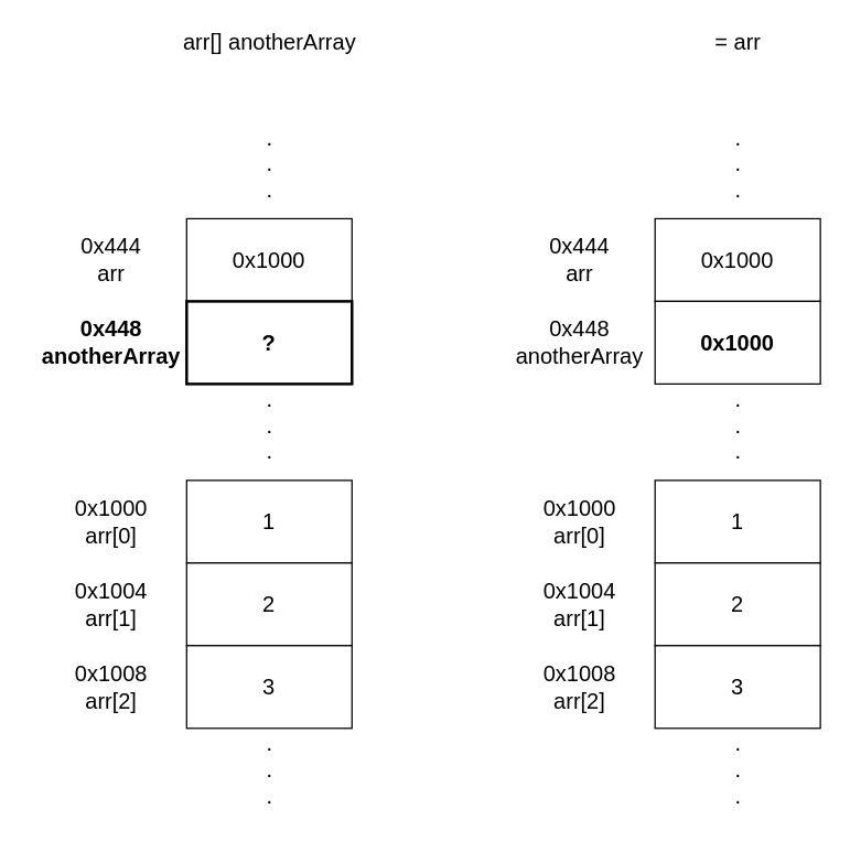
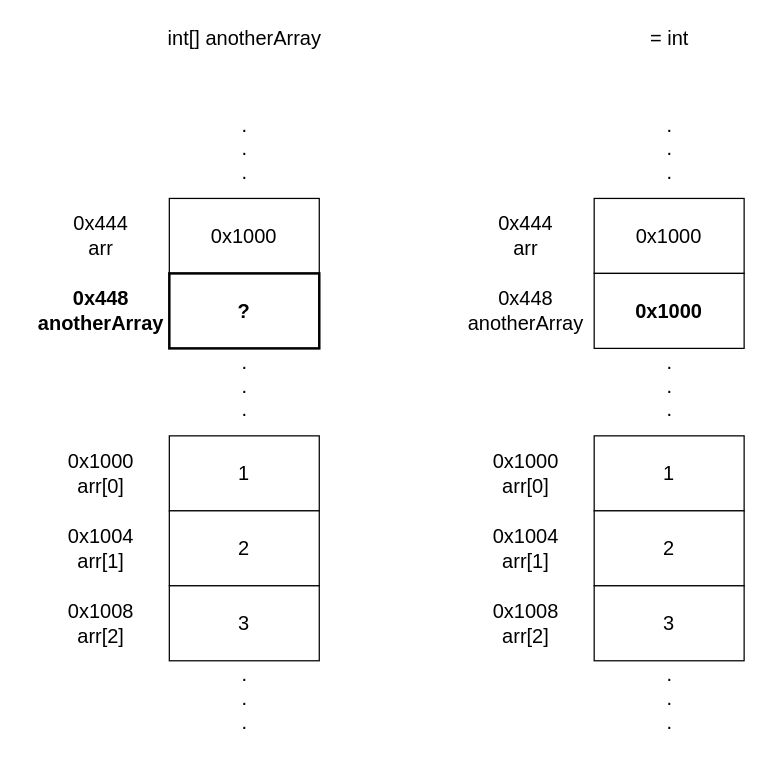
  <mxCell id="0" />
  <mxCell id="1" parent="0" />
  <mxCell id="2" value="0x1000" style="rounded=0;whiteSpace=wrap;html=1;fontSize=16;" parent="1" vertex="1"><mxGeometry x="135" y="158" width="120" height="60" as="geometry" /></mxCell>
  <mxCell id="3" value="0x444&lt;br&gt;arr" style="text;html=1;align=center;verticalAlign=middle;resizable=0;points=[];autosize=1;fontSize=16;" parent="1" vertex="1"><mxGeometry x="50" y="168" width="60" height="40" as="geometry" /></mxCell>
  <mxCell id="4" value=".&lt;br&gt;.&lt;br&gt;." style="text;html=1;align=center;verticalAlign=middle;resizable=0;points=[];autosize=1;fontSize=16;" parent="1" vertex="1"><mxGeometry x="185" y="278" width="20" height="60" as="geometry" /></mxCell>
  <mxCell id="5" value="1" style="rounded=0;whiteSpace=wrap;html=1;fontSize=16;" parent="1" vertex="1"><mxGeometry x="135" y="348" width="120" height="60" as="geometry" /></mxCell>
  <mxCell id="6" value="0x1000&lt;br&gt;arr[0]" style="text;html=1;align=center;verticalAlign=middle;resizable=0;points=[];autosize=1;fontSize=16;" parent="1" vertex="1"><mxGeometry x="45" y="358" width="70" height="40" as="geometry" /></mxCell>
  <mxCell id="7" value="2" style="rounded=0;whiteSpace=wrap;html=1;fontSize=16;" parent="1" vertex="1"><mxGeometry x="135" y="408" width="120" height="60" as="geometry" /></mxCell>
  <mxCell id="8" value="0x1004&lt;br&gt;arr[1]" style="text;html=1;align=center;verticalAlign=middle;resizable=0;points=[];autosize=1;fontSize=16;" parent="1" vertex="1"><mxGeometry x="45" y="418" width="70" height="40" as="geometry" /></mxCell>
  <mxCell id="9" value="0x1008&lt;br&gt;arr[2]" style="text;html=1;align=center;verticalAlign=middle;resizable=0;points=[];autosize=1;fontSize=16;" parent="1" vertex="1"><mxGeometry x="45" y="478" width="70" height="40" as="geometry" /></mxCell>
  <mxCell id="10" value="3" style="rounded=0;whiteSpace=wrap;html=1;fontSize=16;" parent="1" vertex="1"><mxGeometry x="135" y="468" width="120" height="60" as="geometry" /></mxCell>
  <mxCell id="11" value=".&lt;br&gt;.&lt;br&gt;." style="text;html=1;align=center;verticalAlign=middle;resizable=0;points=[];autosize=1;fontSize=16;" parent="1" vertex="1"><mxGeometry x="185" y="88" width="20" height="60" as="geometry" /></mxCell>
  <mxCell id="12" value=".&lt;br&gt;.&lt;br&gt;." style="text;html=1;align=center;verticalAlign=middle;resizable=0;points=[];autosize=1;fontSize=16;" parent="1" vertex="1"><mxGeometry x="185" y="528" width="20" height="60" as="geometry" /></mxCell>
  <mxCell id="13" value="?" style="rounded=0;whiteSpace=wrap;html=1;fontSize=16;strokeWidth=2;fontStyle=1" parent="1" vertex="1"><mxGeometry x="135" y="218" width="120" height="60" as="geometry" /></mxCell>
  <mxCell id="14" value="0x448&lt;br&gt;anotherArray" style="text;html=1;align=center;verticalAlign=middle;resizable=0;points=[];autosize=1;fontSize=16;strokeWidth=2;fontStyle=1" parent="1" vertex="1"><mxGeometry x="20" y="228" width="120" height="40" as="geometry" /></mxCell>
  <mxCell id="15" value="0x1000" style="rounded=0;whiteSpace=wrap;html=1;fontSize=16;" parent="1" vertex="1"><mxGeometry x="475" y="158" width="120" height="60" as="geometry" /></mxCell>
  <mxCell id="16" value="0x444&lt;br&gt;arr" style="text;html=1;align=center;verticalAlign=middle;resizable=0;points=[];autosize=1;fontSize=16;" parent="1" vertex="1"><mxGeometry x="390" y="168" width="60" height="40" as="geometry" /></mxCell>
  <mxCell id="17" value=".&lt;br&gt;.&lt;br&gt;." style="text;html=1;align=center;verticalAlign=middle;resizable=0;points=[];autosize=1;fontSize=16;" parent="1" vertex="1"><mxGeometry x="525" y="278" width="20" height="60" as="geometry" /></mxCell>
  <mxCell id="18" value="1" style="rounded=0;whiteSpace=wrap;html=1;fontSize=16;" parent="1" vertex="1"><mxGeometry x="475" y="348" width="120" height="60" as="geometry" /></mxCell>
  <mxCell id="19" value="0x1000&lt;br&gt;arr[0]" style="text;html=1;align=center;verticalAlign=middle;resizable=0;points=[];autosize=1;fontSize=16;" parent="1" vertex="1"><mxGeometry x="385" y="358" width="70" height="40" as="geometry" /></mxCell>
  <mxCell id="20" value="2" style="rounded=0;whiteSpace=wrap;html=1;fontSize=16;" parent="1" vertex="1"><mxGeometry x="475" y="408" width="120" height="60" as="geometry" /></mxCell>
  <mxCell id="21" value="0x1004&lt;br&gt;arr[1]" style="text;html=1;align=center;verticalAlign=middle;resizable=0;points=[];autosize=1;fontSize=16;" parent="1" vertex="1"><mxGeometry x="385" y="418" width="70" height="40" as="geometry" /></mxCell>
  <mxCell id="22" value="0x1008&lt;br&gt;arr[2]" style="text;html=1;align=center;verticalAlign=middle;resizable=0;points=[];autosize=1;fontSize=16;" parent="1" vertex="1"><mxGeometry x="385" y="478" width="70" height="40" as="geometry" /></mxCell>
  <mxCell id="23" value="3" style="rounded=0;whiteSpace=wrap;html=1;fontSize=16;" parent="1" vertex="1"><mxGeometry x="475" y="468" width="120" height="60" as="geometry" /></mxCell>
  <mxCell id="24" value=".&lt;br&gt;.&lt;br&gt;." style="text;html=1;align=center;verticalAlign=middle;resizable=0;points=[];autosize=1;fontSize=16;" parent="1" vertex="1"><mxGeometry x="525" y="88" width="20" height="60" as="geometry" /></mxCell>
  <mxCell id="25" value=".&lt;br&gt;.&lt;br&gt;." style="text;html=1;align=center;verticalAlign=middle;resizable=0;points=[];autosize=1;fontSize=16;" parent="1" vertex="1"><mxGeometry x="525" y="528" width="20" height="60" as="geometry" /></mxCell>
  <mxCell id="26" value="0x1000" style="rounded=0;whiteSpace=wrap;html=1;fontSize=16;fontStyle=1" parent="1" vertex="1"><mxGeometry x="475" y="218" width="120" height="60" as="geometry" /></mxCell>
  <mxCell id="27" value="0x448&lt;br&gt;anotherArray" style="text;html=1;align=center;verticalAlign=middle;resizable=0;points=[];autosize=1;fontSize=16;" parent="1" vertex="1"><mxGeometry x="365" y="228" width="110" height="40" as="geometry" /></mxCell>
- <mxCell id="28" value="&lt;font style=&quot;font-size: 16px&quot;&gt;arr[] anotherArray&lt;/font&gt;" style="text;html=1;align=center;verticalAlign=middle;resizable=0;points=[];autosize=1;" parent="1" vertex="1"><mxGeometry x="125" y="20" width="140" height="20" as="geometry" /></mxCell>
- <mxCell id="29" value="&lt;font style=&quot;font-size: 16px&quot;&gt;= arr&lt;/font&gt;" style="text;html=1;align=center;verticalAlign=middle;resizable=0;points=[];autosize=1;" parent="1" vertex="1"><mxGeometry x="510" y="20" width="50" height="20" as="geometry" /></mxCell>
+ <mxCell id="28" value="&lt;font style=&quot;font-size: 16px&quot;&gt;int[] anotherArray&lt;/font&gt;" style="text;html=1;align=center;verticalAlign=middle;resizable=0;points=[];autosize=1;" parent="1" vertex="1"><mxGeometry x="125" y="20" width="140" height="20" as="geometry" /></mxCell>
+ <mxCell id="29" value="&lt;font style=&quot;font-size: 16px&quot;&gt;= int&lt;/font&gt;" style="text;html=1;align=center;verticalAlign=middle;resizable=0;points=[];autosize=1;" parent="1" vertex="1"><mxGeometry x="510" y="20" width="50" height="20" as="geometry" /></mxCell>
